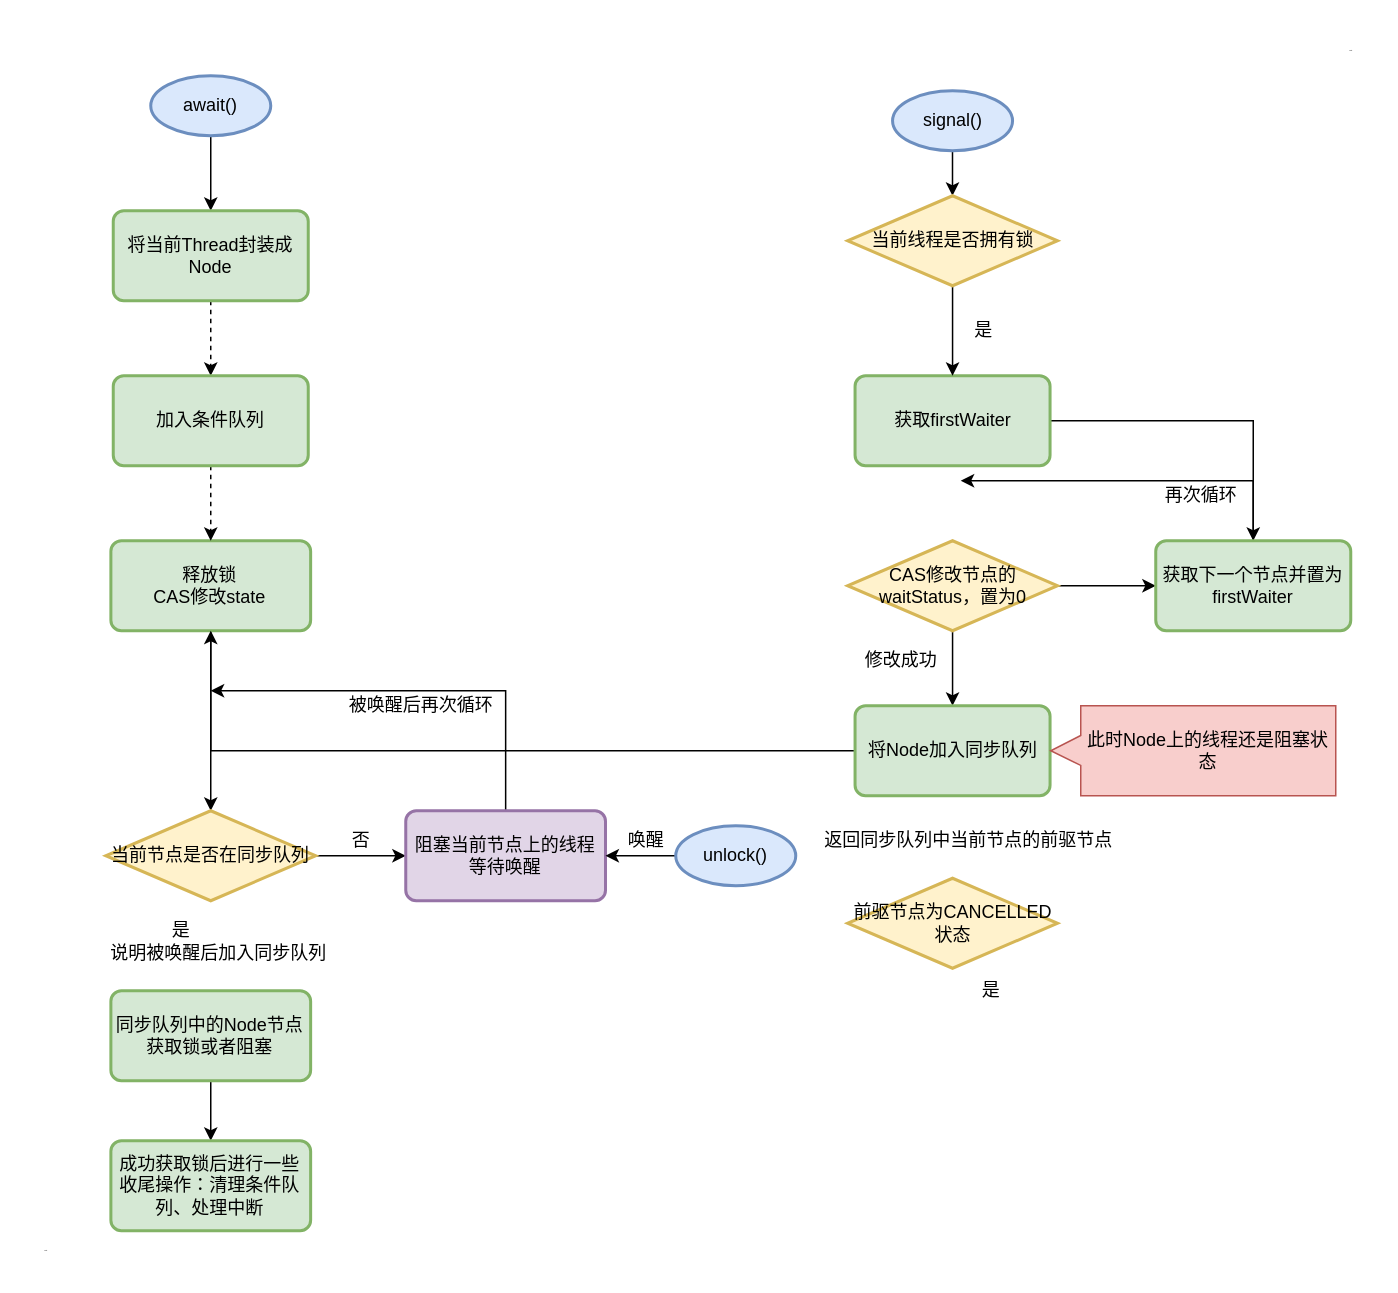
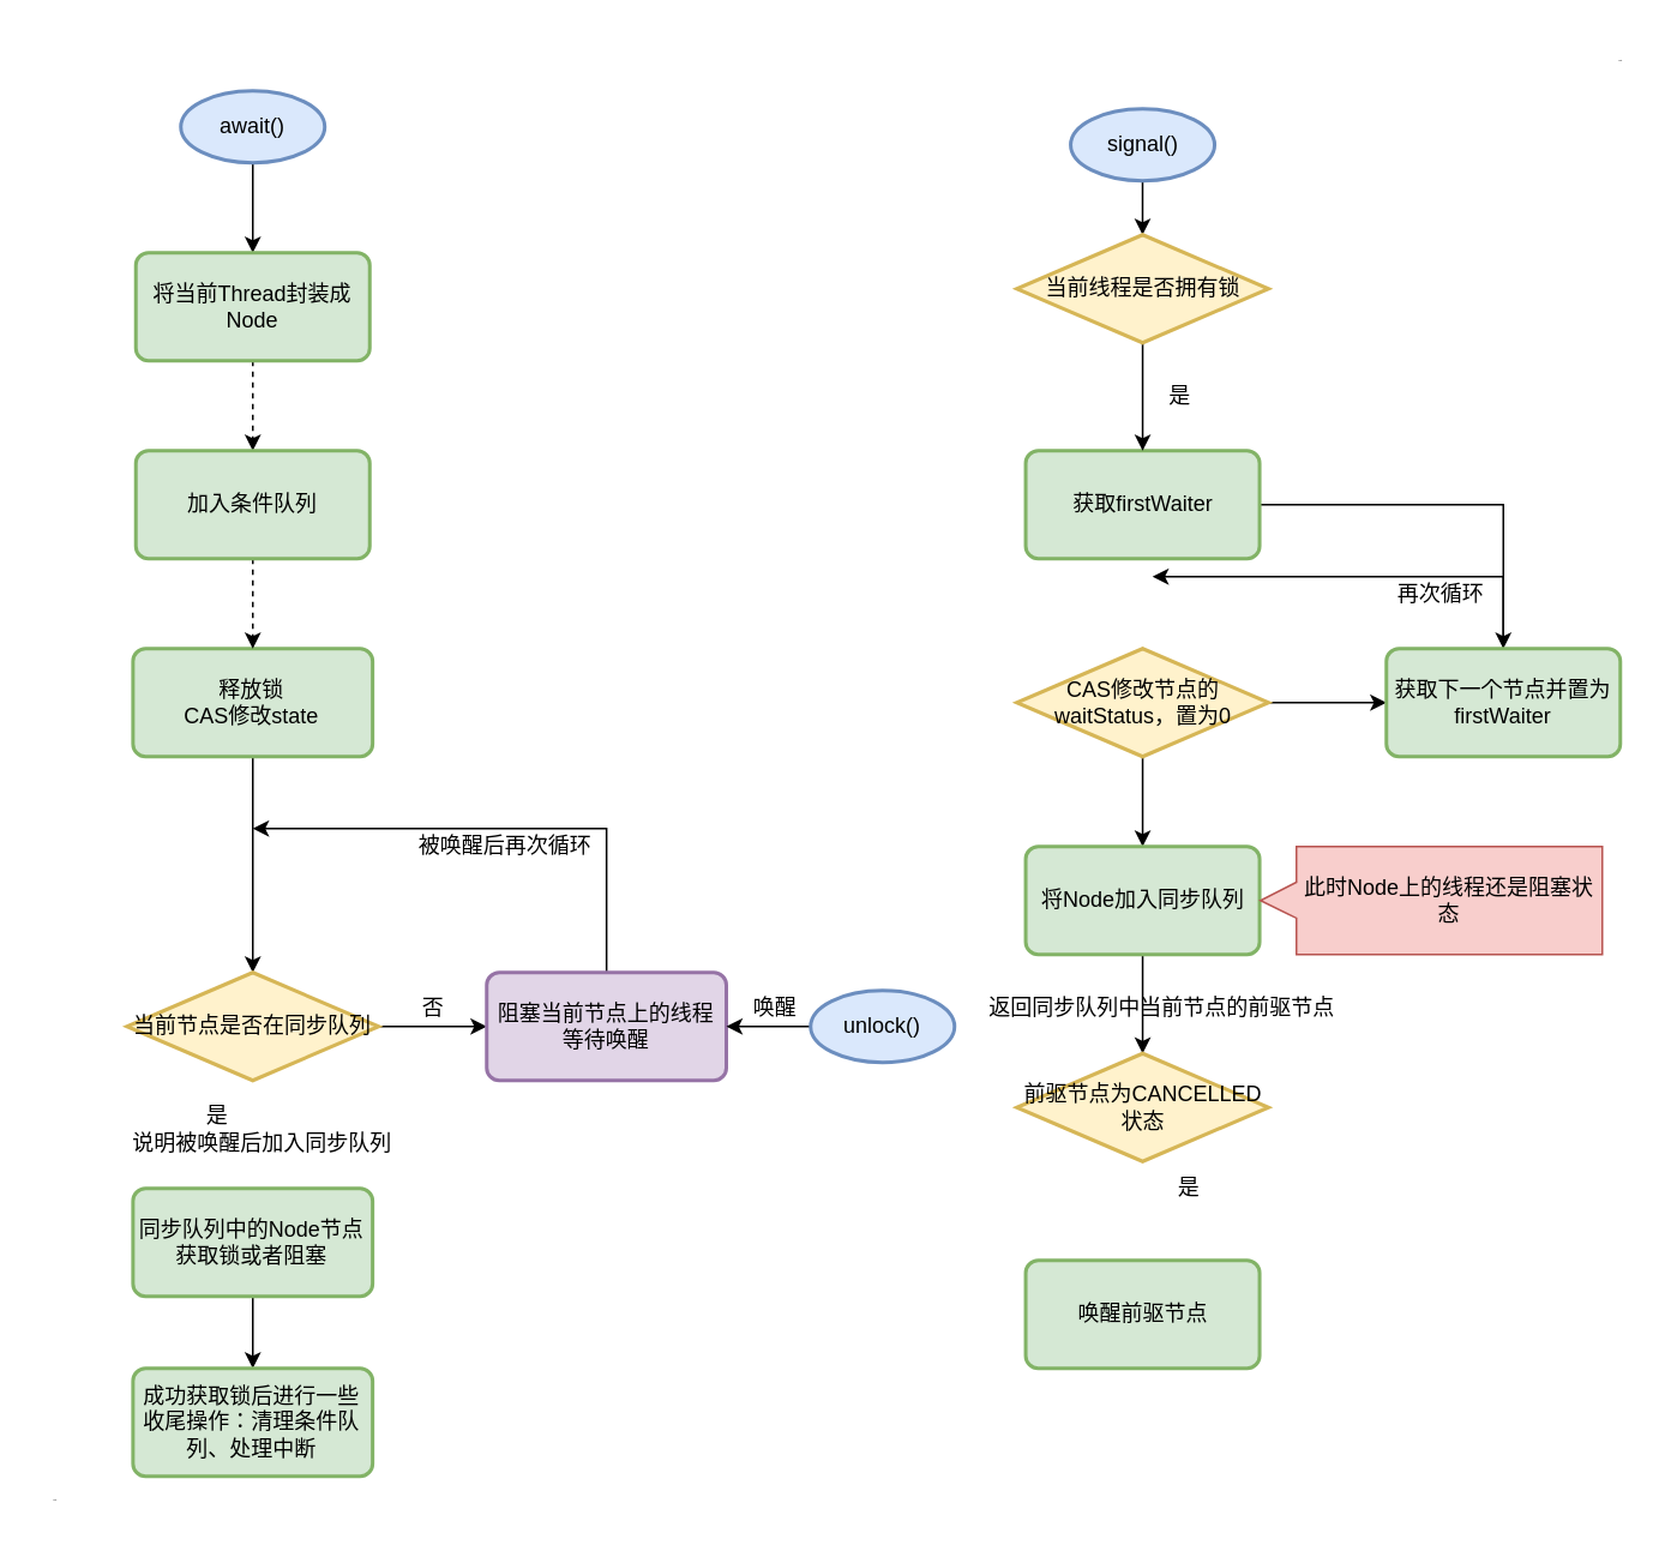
  <mxCell id="0" />
  <mxCell id="1" parent="0" />
  <mxCell id="2" style="edgeStyle=orthogonalEdgeStyle;rounded=0;orthogonalLoop=1;jettySize=auto;html=1;entryX=0.5;entryY=0;entryDx=0;entryDy=0;" edge="1" parent="1" source="3" target="5"><mxGeometry relative="1" as="geometry" /></mxCell>
  <mxCell id="3" value="await()" style="strokeWidth=2;html=1;shape=mxgraph.flowchart.start_1;whiteSpace=wrap;fillColor=#dae8fc;strokeColor=#6c8ebf;" vertex="1" parent="1"><mxGeometry x="100" y="50" width="80" height="40" as="geometry" /></mxCell>
  <mxCell id="4" style="edgeStyle=orthogonalEdgeStyle;rounded=0;orthogonalLoop=1;jettySize=auto;html=1;entryX=0.5;entryY=0;entryDx=0;entryDy=0;dashed=1;" edge="1" parent="1" source="5" target="11"><mxGeometry relative="1" as="geometry" /></mxCell>
  <mxCell id="5" value="将当前Thread封装成Node" style="rounded=1;whiteSpace=wrap;html=1;absoluteArcSize=1;arcSize=14;strokeWidth=2;fillColor=#d5e8d4;strokeColor=#82b366;" vertex="1" parent="1"><mxGeometry x="75" y="140" width="130" height="60" as="geometry" /></mxCell>
  <mxCell id="6" style="edgeStyle=orthogonalEdgeStyle;rounded=0;orthogonalLoop=1;jettySize=auto;html=1;entryX=0.5;entryY=0;entryDx=0;entryDy=0;entryPerimeter=0;" edge="1" parent="1" source="7" target="9"><mxGeometry relative="1" as="geometry" /></mxCell>
  <mxCell id="7" value="释放锁&lt;br&gt;CAS修改state" style="rounded=1;whiteSpace=wrap;html=1;absoluteArcSize=1;arcSize=14;strokeWidth=2;fillColor=#d5e8d4;strokeColor=#82b366;" vertex="1" parent="1"><mxGeometry x="73.417" y="360" width="133.171" height="60" as="geometry" /></mxCell>
  <mxCell id="8" style="edgeStyle=orthogonalEdgeStyle;rounded=0;orthogonalLoop=1;jettySize=auto;html=1;entryX=0;entryY=0.5;entryDx=0;entryDy=0;" edge="1" parent="1" source="9" target="14"><mxGeometry relative="1" as="geometry"><mxPoint x="290" y="570" as="targetPoint" /></mxGeometry></mxCell>
  <mxCell id="9" value="当前节点是否在同步队列" style="strokeWidth=2;html=1;shape=mxgraph.flowchart.decision;whiteSpace=wrap;fillColor=#fff2cc;strokeColor=#d6b656;" vertex="1" parent="1"><mxGeometry x="70" y="540" width="140" height="60" as="geometry" /></mxCell>
  <mxCell id="10" style="edgeStyle=orthogonalEdgeStyle;rounded=0;orthogonalLoop=1;jettySize=auto;html=1;entryX=0.5;entryY=0;entryDx=0;entryDy=0;dashed=1;" edge="1" parent="1" source="11" target="7"><mxGeometry relative="1" as="geometry" /></mxCell>
  <mxCell id="11" value="加入条件队列" style="rounded=1;whiteSpace=wrap;html=1;absoluteArcSize=1;arcSize=14;strokeWidth=2;fillColor=#d5e8d4;strokeColor=#82b366;" vertex="1" parent="1"><mxGeometry x="75" y="250" width="130" height="60" as="geometry" /></mxCell>
  <mxCell id="12" value="否" style="text;html=1;align=center;verticalAlign=middle;resizable=0;points=[];autosize=1;" vertex="1" parent="1"><mxGeometry x="225" y="550" width="30" height="20" as="geometry" /></mxCell>
  <mxCell id="13" style="edgeStyle=orthogonalEdgeStyle;rounded=0;orthogonalLoop=1;jettySize=auto;html=1;" edge="1" parent="1" source="14"><mxGeometry relative="1" as="geometry"><mxPoint x="140" y="460" as="targetPoint" /><Array as="points"><mxPoint x="337" y="460" /></Array></mxGeometry></mxCell>
  <mxCell id="14" value="阻塞当前节点上的线程&lt;br&gt;等待唤醒" style="rounded=1;whiteSpace=wrap;html=1;absoluteArcSize=1;arcSize=14;strokeWidth=2;fillColor=#e1d5e7;strokeColor=#9673a6;" vertex="1" parent="1"><mxGeometry x="269.997" y="540" width="133.171" height="60" as="geometry" /></mxCell>
  <mxCell id="15" value="被唤醒后再次循环" style="text;html=1;align=center;verticalAlign=middle;resizable=0;points=[];autosize=1;" vertex="1" parent="1"><mxGeometry x="225" y="460" width="110" height="20" as="geometry" /></mxCell>
  <mxCell id="16" value="是" style="text;html=1;align=center;verticalAlign=middle;resizable=0;points=[];autosize=1;" vertex="1" parent="1"><mxGeometry x="105" y="610" width="30" height="20" as="geometry" /></mxCell>
  <mxCell id="17" value="说明被唤醒后加入同步队列" style="text;html=1;align=center;verticalAlign=middle;resizable=0;points=[];autosize=1;" vertex="1" parent="1"><mxGeometry x="65" y="625" width="160" height="20" as="geometry" /></mxCell>
  <mxCell id="18" style="edgeStyle=orthogonalEdgeStyle;rounded=0;orthogonalLoop=1;jettySize=auto;html=1;entryX=0.5;entryY=0;entryDx=0;entryDy=0;" edge="1" parent="1" source="19" target="20"><mxGeometry relative="1" as="geometry"><mxPoint x="140.002" y="760" as="targetPoint" /></mxGeometry></mxCell>
  <mxCell id="19" value="&lt;span&gt;同步队列中的Node节点获取锁或者阻塞&lt;/span&gt;" style="rounded=1;whiteSpace=wrap;html=1;absoluteArcSize=1;arcSize=14;strokeWidth=2;fillColor=#d5e8d4;strokeColor=#82b366;" vertex="1" parent="1"><mxGeometry x="73.417" y="660" width="133.171" height="60" as="geometry" /></mxCell>
  <mxCell id="20" value="成功获取锁后进行一些收尾操作：清理条件队列、处理中断" style="rounded=1;whiteSpace=wrap;html=1;absoluteArcSize=1;arcSize=14;strokeWidth=2;fillColor=#d5e8d4;strokeColor=#82b366;" vertex="1" parent="1"><mxGeometry x="73.417" y="760" width="133.171" height="60" as="geometry" /></mxCell>
  <mxCell id="21" style="edgeStyle=orthogonalEdgeStyle;rounded=0;orthogonalLoop=1;jettySize=auto;html=1;" edge="1" parent="1" source="22" target="36"><mxGeometry relative="1" as="geometry" /></mxCell>
  <mxCell id="22" value="signal()" style="strokeWidth=2;html=1;shape=mxgraph.flowchart.start_1;whiteSpace=wrap;fillColor=#dae8fc;strokeColor=#6c8ebf;" vertex="1" parent="1"><mxGeometry x="594.54" width="80" height="40" as="geometry" y="60" /></mxCell>
  <mxCell id="23" style="edgeStyle=orthogonalEdgeStyle;rounded=0;orthogonalLoop=1;jettySize=auto;html=1;" edge="1" parent="1" source="24" target="30"><mxGeometry relative="1" as="geometry"><mxPoint x="634.54" y="360" as="targetPoint" /></mxGeometry></mxCell>
  <mxCell id="24" value="获取firstWaiter" style="rounded=1;whiteSpace=wrap;html=1;absoluteArcSize=1;arcSize=14;strokeWidth=2;fillColor=#d5e8d4;strokeColor=#82b366;" vertex="1" parent="1"><mxGeometry x="569.54" y="250" width="130" height="60" as="geometry" /></mxCell>
  <mxCell id="25" style="edgeStyle=orthogonalEdgeStyle;rounded=0;orthogonalLoop=1;jettySize=auto;html=1;entryX=0;entryY=0.5;entryDx=0;entryDy=0;" edge="1" parent="1" source="27" target="30"><mxGeometry relative="1" as="geometry"><mxPoint x="740" y="390" as="targetPoint" /></mxGeometry></mxCell>
  <mxCell id="26" style="edgeStyle=orthogonalEdgeStyle;rounded=0;orthogonalLoop=1;jettySize=auto;html=1;entryX=0.5;entryY=0;entryDx=0;entryDy=0;" edge="1" parent="1" source="27" target="33"><mxGeometry relative="1" as="geometry"><mxPoint x="634.54" y="470" as="targetPoint" /></mxGeometry></mxCell>
  <mxCell id="27" value="CAS修改节点的waitStatus，置为0" style="strokeWidth=2;html=1;shape=mxgraph.flowchart.decision;whiteSpace=wrap;fillColor=#fff2cc;strokeColor=#d6b656;" vertex="1" parent="1"><mxGeometry x="564.54" y="360" width="140" height="60" as="geometry" /></mxCell>
- <mxCell id="28" value="修改成功" style="text;html=1;align=center;verticalAlign=middle;resizable=0;points=[];autosize=1;" vertex="1" parent="1"><mxGeometry x="569.54" y="430" width="60" height="20" as="geometry" /></mxCell>
  <mxCell id="29" style="edgeStyle=orthogonalEdgeStyle;rounded=0;orthogonalLoop=1;jettySize=auto;html=1;" edge="1" parent="1" source="30"><mxGeometry relative="1" as="geometry"><mxPoint x="640" y="320" as="targetPoint" /><Array as="points"><mxPoint x="835" y="320" /></Array></mxGeometry></mxCell>
  <mxCell id="30" value="获取下一个节点并置为firstWaiter" style="rounded=1;whiteSpace=wrap;html=1;absoluteArcSize=1;arcSize=14;strokeWidth=2;fillColor=#d5e8d4;strokeColor=#82b366;" vertex="1" parent="1"><mxGeometry x="770" y="360" width="130" height="60" as="geometry" /></mxCell>
  <mxCell id="31" value="再次循环" style="text;html=1;align=center;verticalAlign=middle;resizable=0;points=[];autosize=1;" vertex="1" parent="1"><mxGeometry x="770" y="320" width="60" height="20" as="geometry" /></mxCell>
- <mxCell id="32" style="edgeStyle=orthogonalEdgeStyle;rounded=0;orthogonalLoop=1;jettySize=auto;html=1;" edge="1" parent="1" source="33" target="7"><mxGeometry relative="1" as="geometry"><mxPoint x="634.54" y="590" as="targetPoint" /></mxGeometry></mxCell>
+ <mxCell id="32" style="edgeStyle=orthogonalEdgeStyle;rounded=0;orthogonalLoop=1;jettySize=auto;html=1;entryX=0.5;entryY=0;entryDx=0;entryDy=0;entryPerimeter=0;" edge="1" parent="1" source="33" target="42"><mxGeometry relative="1" as="geometry"><mxPoint x="634.54" y="590" as="targetPoint" /></mxGeometry></mxCell>
  <mxCell id="33" value="将Node加入同步队列" style="rounded=1;whiteSpace=wrap;html=1;absoluteArcSize=1;arcSize=14;strokeWidth=2;fillColor=#d5e8d4;strokeColor=#82b366;" vertex="1" parent="1"><mxGeometry x="569.54" y="470" width="130" height="60" as="geometry" /></mxCell>
  <mxCell id="34" value="此时Node上的线程还是阻塞状态" style="shape=callout;whiteSpace=wrap;html=1;perimeter=calloutPerimeter;size=20;position=0.33;direction=south;fillColor=#f8cecc;strokeColor=#b85450;" vertex="1" parent="1"><mxGeometry x="700" y="470" width="190" height="60" as="geometry" /></mxCell>
  <mxCell id="35" style="edgeStyle=orthogonalEdgeStyle;rounded=0;orthogonalLoop=1;jettySize=auto;html=1;entryX=0.5;entryY=0;entryDx=0;entryDy=0;" edge="1" parent="1" source="36" target="24"><mxGeometry relative="1" as="geometry" /></mxCell>
  <mxCell id="36" value="当前线程是否拥有锁" style="strokeWidth=2;html=1;shape=mxgraph.flowchart.decision;whiteSpace=wrap;fillColor=#fff2cc;strokeColor=#d6b656;" vertex="1" parent="1"><mxGeometry x="564.54" y="130" width="140" height="60" as="geometry" /></mxCell>
  <mxCell id="37" value="是" style="text;html=1;align=center;verticalAlign=middle;resizable=0;points=[];autosize=1;" vertex="1" parent="1"><mxGeometry x="640" y="210" width="30" height="20" as="geometry" /></mxCell>
  <mxCell id="38" style="edgeStyle=orthogonalEdgeStyle;rounded=0;orthogonalLoop=1;jettySize=auto;html=1;entryX=1;entryY=0.5;entryDx=0;entryDy=0;" edge="1" parent="1" source="39" target="14"><mxGeometry relative="1" as="geometry" /></mxCell>
  <mxCell id="39" value="unlock()" style="strokeWidth=2;html=1;shape=mxgraph.flowchart.start_1;whiteSpace=wrap;fillColor=#dae8fc;strokeColor=#6c8ebf;" vertex="1" parent="1"><mxGeometry x="450" y="550" width="80" height="40" as="geometry" /></mxCell>
  <mxCell id="40" value="唤醒" style="text;html=1;align=center;verticalAlign=middle;resizable=0;points=[];autosize=1;" vertex="1" parent="1"><mxGeometry x="410" y="550" width="40" height="20" as="geometry" /></mxCell>
  <mxCell id="41" value="返回同步队列中当前节点的前驱节点" style="text;html=1;align=center;verticalAlign=middle;resizable=0;points=[];autosize=1;" vertex="1" parent="1"><mxGeometry x="540" y="550" width="210" height="20" as="geometry" /></mxCell>
  <mxCell id="42" value="前驱节点为CANCELLED状态" style="strokeWidth=2;html=1;shape=mxgraph.flowchart.decision;whiteSpace=wrap;fillColor=#fff2cc;strokeColor=#d6b656;" vertex="1" parent="1"><mxGeometry x="564.54" y="585" width="140" height="60" as="geometry" /></mxCell>
  <mxCell id="43" value="是" style="text;html=1;align=center;verticalAlign=middle;resizable=0;points=[];autosize=1;" vertex="1" parent="1"><mxGeometry x="645" y="650" width="30" height="20" as="geometry" /></mxCell>
+ <mxCell id="44" value="唤醒前驱节点" style="rounded=1;whiteSpace=wrap;html=1;absoluteArcSize=1;arcSize=14;strokeWidth=2;fillColor=#d5e8d4;strokeColor=#82b366;" vertex="1" parent="1"><mxGeometry x="569.54" y="700" width="130" height="60" as="geometry" /></mxCell>
  <mxCell id="45" value="&lt;font style=&quot;font-size: 1px&quot;&gt;Text&lt;/font&gt;" style="text;html=1;align=center;verticalAlign=middle;resizable=0;points=[];autosize=1;" vertex="1" parent="1"><mxGeometry x="20" y="820" width="20" height="20" as="geometry" /></mxCell>
  <mxCell id="46" value="&lt;font style=&quot;font-size: 1px&quot;&gt;Text&lt;/font&gt;" style="text;html=1;align=center;verticalAlign=middle;resizable=0;points=[];autosize=1;" vertex="1" parent="1"><mxGeometry x="890" y="20" width="20" height="20" as="geometry" /></mxCell>
